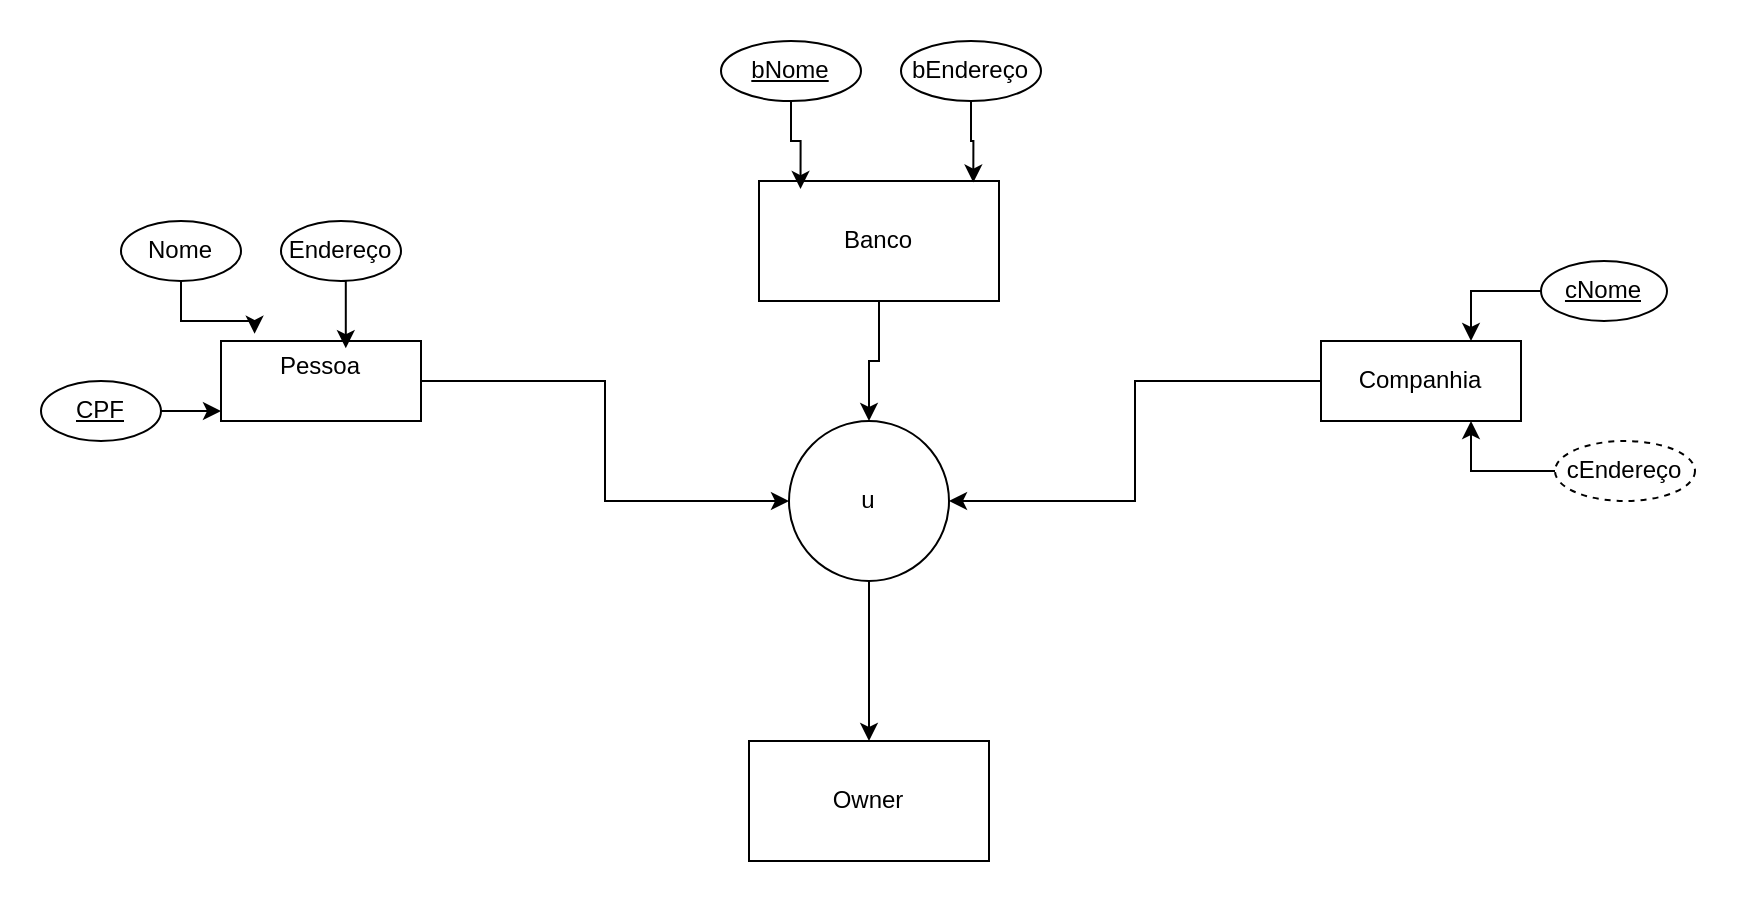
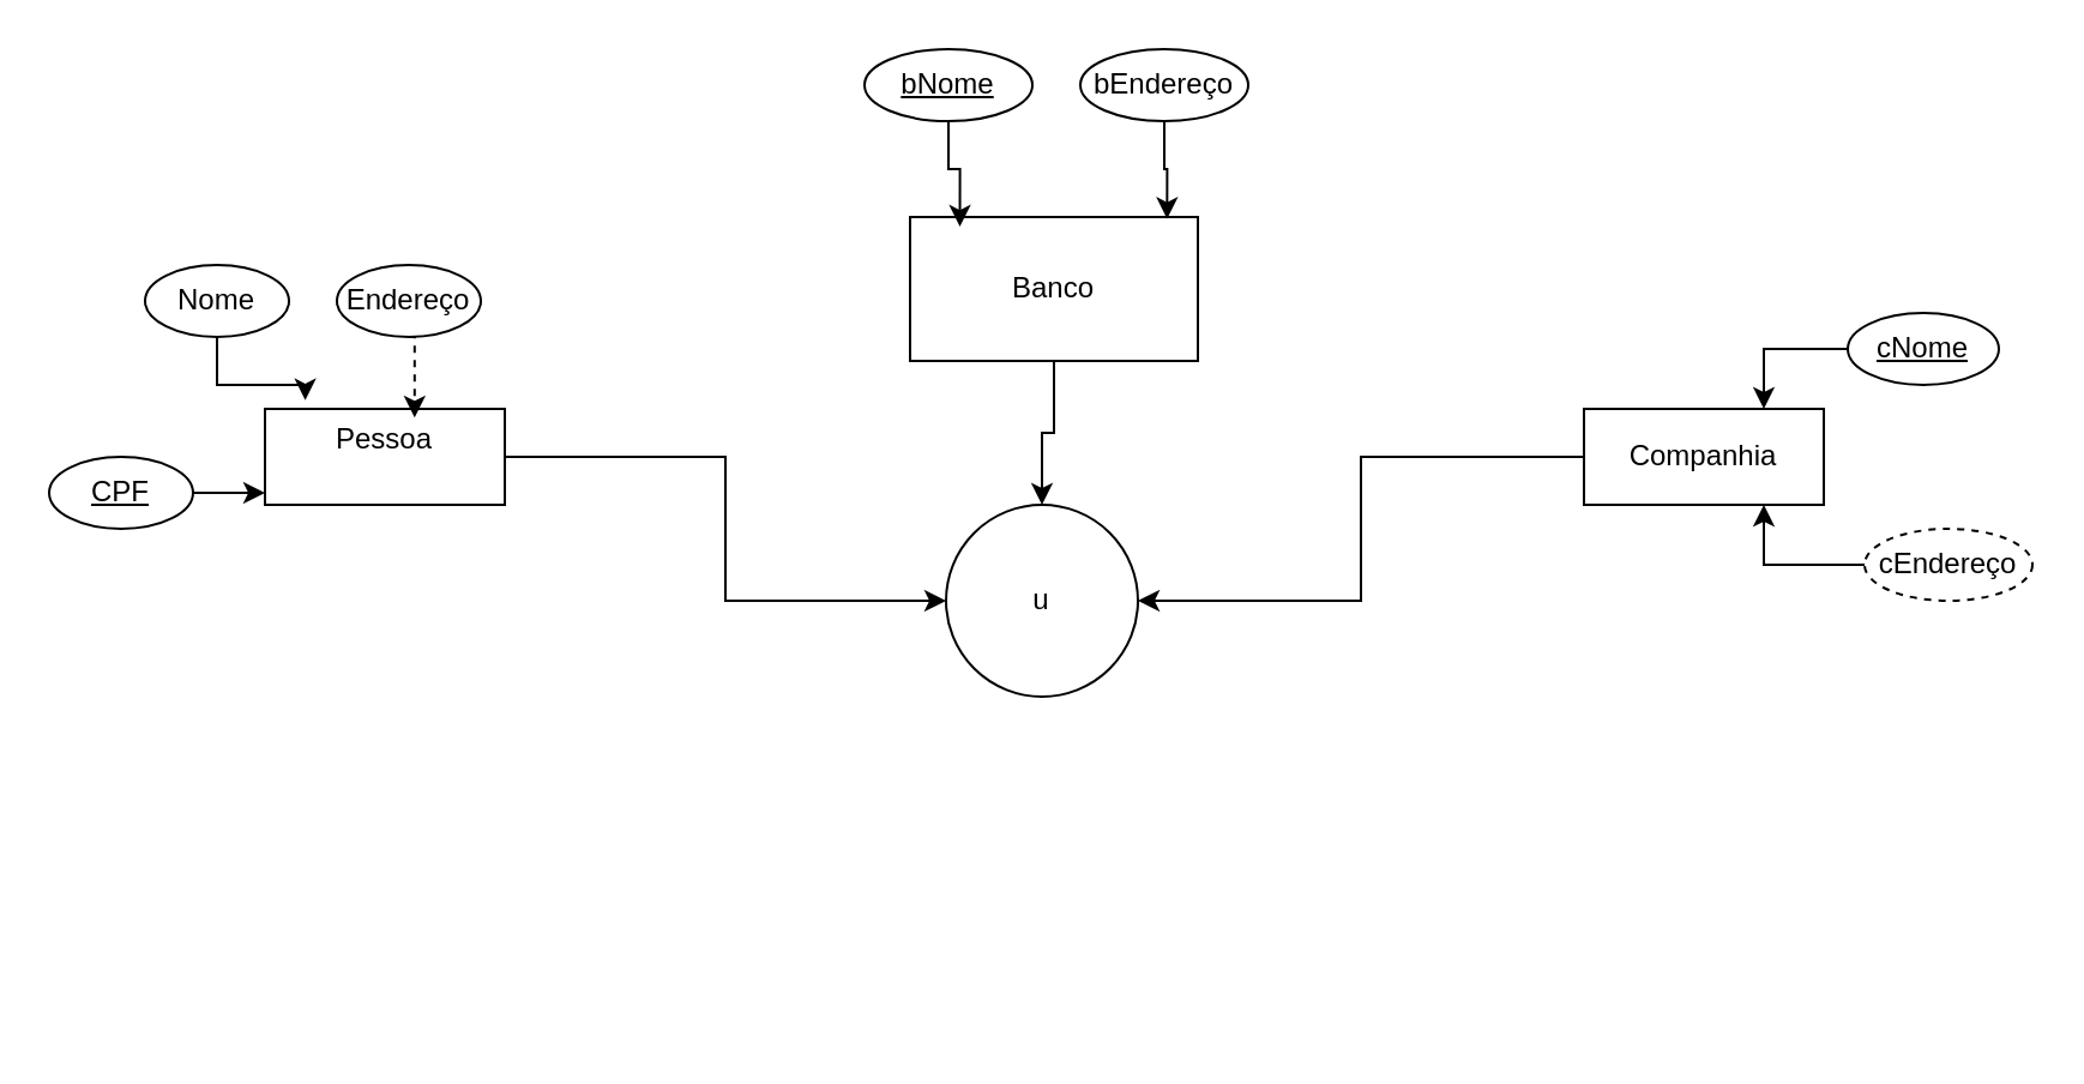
  <mxCell id="0" />
  <mxCell id="1" parent="0" />
  <mxCell id="2" style="edgeStyle=orthogonalEdgeStyle;rounded=0;orthogonalLoop=1;jettySize=auto;html=1;entryX=0;entryY=0.5;entryDx=0;entryDy=0;" edge="1" parent="1" source="3" target="9"><mxGeometry relative="1" as="geometry" /></mxCell>
  <mxCell id="3" value="&lt;font style=&quot;vertical-align: inherit;&quot;&gt;&lt;font style=&quot;vertical-align: inherit;&quot;&gt;Pessoa&lt;/font&gt;&lt;/font&gt;&lt;div&gt;&lt;font style=&quot;vertical-align: inherit;&quot;&gt;&lt;font style=&quot;vertical-align: inherit;&quot;&gt;&lt;br&gt;&lt;/font&gt;&lt;/font&gt;&lt;/div&gt;" style="rounded=0;whiteSpace=wrap;html=1;" vertex="1" parent="1"><mxGeometry x="110" y="170" width="100" height="40" as="geometry" /></mxCell>
  <mxCell id="4" style="edgeStyle=orthogonalEdgeStyle;rounded=0;orthogonalLoop=1;jettySize=auto;html=1;entryX=0.5;entryY=0;entryDx=0;entryDy=0;" edge="1" parent="1" source="5" target="9"><mxGeometry relative="1" as="geometry" /></mxCell>
  <mxCell id="5" value="&lt;div&gt;&lt;font style=&quot;vertical-align: inherit;&quot;&gt;&lt;font style=&quot;vertical-align: inherit;&quot;&gt;&lt;font style=&quot;vertical-align: inherit;&quot;&gt;&lt;font style=&quot;vertical-align: inherit;&quot;&gt;Banco&lt;/font&gt;&lt;/font&gt;&lt;/font&gt;&lt;/font&gt;&lt;/div&gt;" style="rounded=0;whiteSpace=wrap;html=1;" vertex="1" parent="1"><mxGeometry x="379" y="90" width="120" height="60" as="geometry" /></mxCell>
  <mxCell id="6" style="edgeStyle=orthogonalEdgeStyle;rounded=0;orthogonalLoop=1;jettySize=auto;html=1;entryX=1;entryY=0.5;entryDx=0;entryDy=0;" edge="1" parent="1" source="7" target="9"><mxGeometry relative="1" as="geometry" /></mxCell>
  <mxCell id="7" value="&lt;font style=&quot;vertical-align: inherit;&quot;&gt;&lt;font style=&quot;vertical-align: inherit;&quot;&gt;Companhia&lt;/font&gt;&lt;/font&gt;" style="rounded=0;whiteSpace=wrap;html=1;" vertex="1" parent="1"><mxGeometry x="660" y="170" width="100" height="40" as="geometry" /></mxCell>
- <mxCell id="8" style="edgeStyle=orthogonalEdgeStyle;rounded=0;orthogonalLoop=1;jettySize=auto;html=1;entryX=0.5;entryY=0;entryDx=0;entryDy=0;" edge="1" parent="1" source="9" target="10"><mxGeometry relative="1" as="geometry" /></mxCell>
  <mxCell id="9" value="&lt;font style=&quot;vertical-align: inherit;&quot;&gt;&lt;font style=&quot;vertical-align: inherit;&quot;&gt;u&lt;/font&gt;&lt;/font&gt;" style="ellipse;whiteSpace=wrap;html=1;aspect=fixed;" vertex="1" parent="1"><mxGeometry x="394" y="210" width="80" height="80" as="geometry" /></mxCell>
- <mxCell id="10" value="&lt;font style=&quot;vertical-align: inherit;&quot;&gt;&lt;font style=&quot;vertical-align: inherit;&quot;&gt;Owner&lt;/font&gt;&lt;/font&gt;" style="rounded=0;whiteSpace=wrap;html=1;" vertex="1" parent="1"><mxGeometry x="374" y="370" width="120" height="60" as="geometry" /></mxCell>
  <mxCell id="11" style="edgeStyle=orthogonalEdgeStyle;rounded=0;orthogonalLoop=1;jettySize=auto;html=1;" edge="1" parent="1" source="12"><mxGeometry relative="1" as="geometry"><mxPoint x="110" y="205" as="targetPoint" /></mxGeometry></mxCell>
  <mxCell id="12" value="&lt;font style=&quot;vertical-align: inherit;&quot;&gt;&lt;font style=&quot;vertical-align: inherit;&quot;&gt;&lt;font style=&quot;vertical-align: inherit;&quot;&gt;&lt;font style=&quot;vertical-align: inherit;&quot;&gt;CPF&lt;/font&gt;&lt;/font&gt;&lt;/font&gt;&lt;/font&gt;" style="ellipse;whiteSpace=wrap;html=1;align=center;fontStyle=4;" vertex="1" parent="1"><mxGeometry y="190" width="60" height="30" as="geometry" x="20" /></mxCell>
  <mxCell id="13" value="&lt;font style=&quot;vertical-align: inherit;&quot;&gt;&lt;font style=&quot;vertical-align: inherit;&quot;&gt;Nome&lt;/font&gt;&lt;/font&gt;" style="ellipse;whiteSpace=wrap;html=1;align=center;" vertex="1" parent="1"><mxGeometry x="60" y="110" width="60" height="30" as="geometry" /></mxCell>
  <mxCell id="14" value="&lt;font style=&quot;vertical-align: inherit;&quot;&gt;&lt;font style=&quot;vertical-align: inherit;&quot;&gt;Endereço&lt;/font&gt;&lt;/font&gt;" style="ellipse;whiteSpace=wrap;html=1;align=center;" vertex="1" parent="1"><mxGeometry x="140" y="110" width="60" height="30" as="geometry" /></mxCell>
  <mxCell id="15" style="edgeStyle=orthogonalEdgeStyle;rounded=0;orthogonalLoop=1;jettySize=auto;html=1;entryX=0.168;entryY=-0.09;entryDx=0;entryDy=0;entryPerimeter=0;" edge="1" parent="1" source="13" target="3"><mxGeometry relative="1" as="geometry" /></mxCell>
- <mxCell id="16" style="edgeStyle=orthogonalEdgeStyle;rounded=0;orthogonalLoop=1;jettySize=auto;html=1;exitX=0.5;exitY=1;exitDx=0;exitDy=0;entryX=0.624;entryY=0.09;entryDx=0;entryDy=0;entryPerimeter=0;" edge="1" parent="1" source="14" target="3"><mxGeometry relative="1" as="geometry" /></mxCell>
+ <mxCell id="16" style="edgeStyle=orthogonalEdgeStyle;rounded=0;orthogonalLoop=1;jettySize=auto;html=1;exitX=0.5;exitY=1;exitDx=0;exitDy=0;entryX=0.624;entryY=0.09;entryDx=0;entryDy=0;entryPerimeter=0;dashed=1;" edge="1" parent="1" source="14" target="3"><mxGeometry relative="1" as="geometry" /></mxCell>
  <mxCell id="17" value="&lt;font style=&quot;vertical-align: inherit;&quot;&gt;&lt;font style=&quot;vertical-align: inherit;&quot;&gt;bNome&lt;/font&gt;&lt;/font&gt;" style="ellipse;whiteSpace=wrap;html=1;align=center;fontStyle=4;" vertex="1" parent="1"><mxGeometry x="360" y="20" width="70" height="30" as="geometry" /></mxCell>
  <mxCell id="18" value="&lt;font style=&quot;vertical-align: inherit;&quot;&gt;&lt;font style=&quot;vertical-align: inherit;&quot;&gt;bEndereço&lt;/font&gt;&lt;/font&gt;" style="ellipse;whiteSpace=wrap;html=1;align=center;" vertex="1" parent="1"><mxGeometry x="450" y="20" width="70" height="30" as="geometry" /></mxCell>
  <mxCell id="19" style="edgeStyle=orthogonalEdgeStyle;rounded=0;orthogonalLoop=1;jettySize=auto;html=1;entryX=0.173;entryY=0.067;entryDx=0;entryDy=0;entryPerimeter=0;" edge="1" parent="1" source="17" target="5"><mxGeometry relative="1" as="geometry" /></mxCell>
  <mxCell id="20" style="edgeStyle=orthogonalEdgeStyle;rounded=0;orthogonalLoop=1;jettySize=auto;html=1;entryX=0.893;entryY=0.013;entryDx=0;entryDy=0;entryPerimeter=0;" edge="1" parent="1" source="18" target="5"><mxGeometry relative="1" as="geometry" /></mxCell>
  <mxCell id="21" style="edgeStyle=orthogonalEdgeStyle;rounded=0;orthogonalLoop=1;jettySize=auto;html=1;entryX=0.75;entryY=0;entryDx=0;entryDy=0;" edge="1" parent="1" source="22" target="7"><mxGeometry relative="1" as="geometry" /></mxCell>
  <mxCell id="22" value="&lt;font style=&quot;vertical-align: inherit;&quot;&gt;&lt;font style=&quot;vertical-align: inherit;&quot;&gt;cNome&lt;/font&gt;&lt;/font&gt;" style="ellipse;whiteSpace=wrap;html=1;align=center;fontStyle=4;" vertex="1" parent="1"><mxGeometry x="770" y="130" width="63" height="30" as="geometry" /></mxCell>
  <mxCell id="23" style="edgeStyle=orthogonalEdgeStyle;rounded=0;orthogonalLoop=1;jettySize=auto;html=1;entryX=0.75;entryY=1;entryDx=0;entryDy=0;" edge="1" parent="1" source="24" target="7"><mxGeometry relative="1" as="geometry" /></mxCell>
  <mxCell id="24" value="&lt;font style=&quot;vertical-align: inherit;&quot;&gt;&lt;font style=&quot;vertical-align: inherit;&quot;&gt;cEndereço&lt;/font&gt;&lt;/font&gt;" style="ellipse;whiteSpace=wrap;html=1;align=center;dashed=1;" vertex="1" parent="1"><mxGeometry x="777" y="220" width="70" height="30" as="geometry" /></mxCell>
